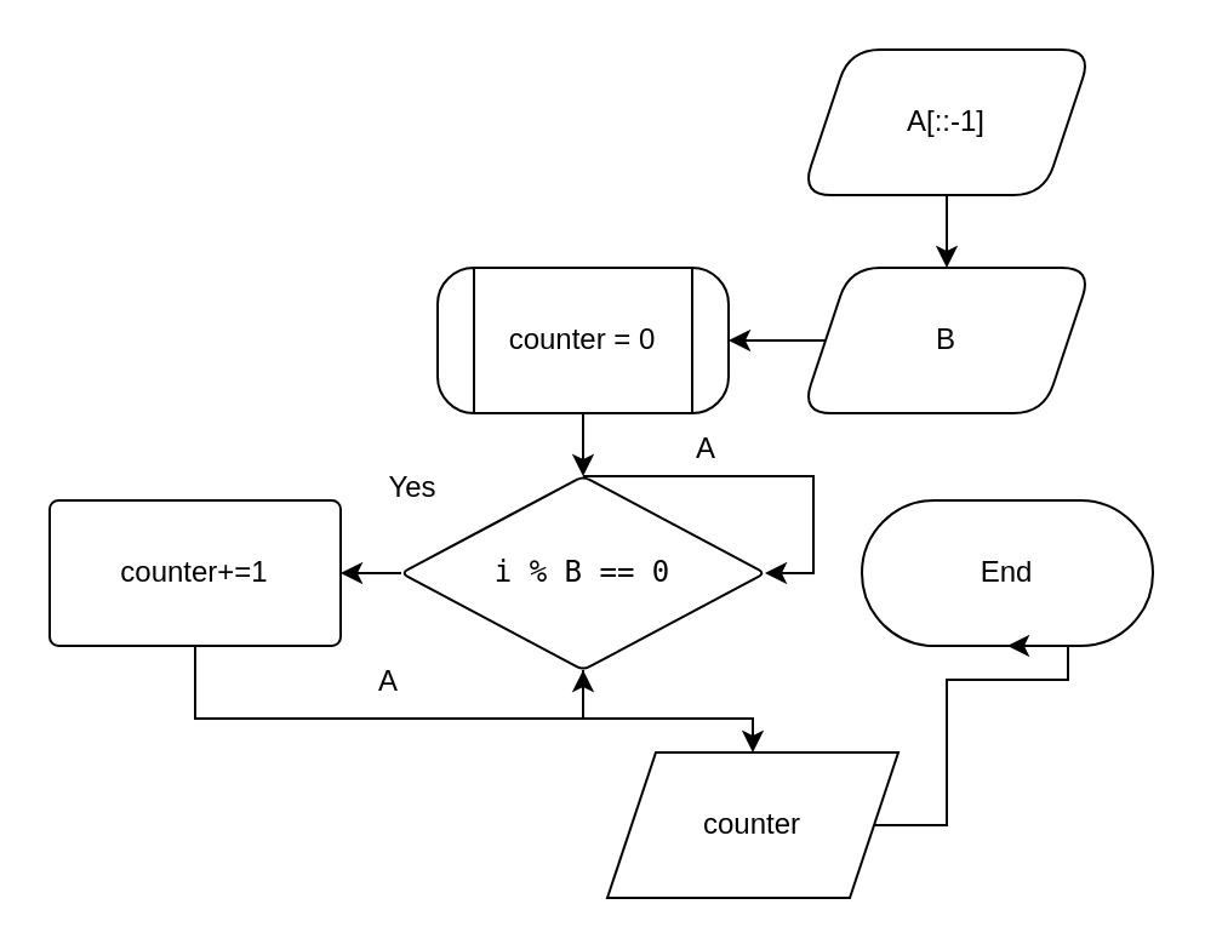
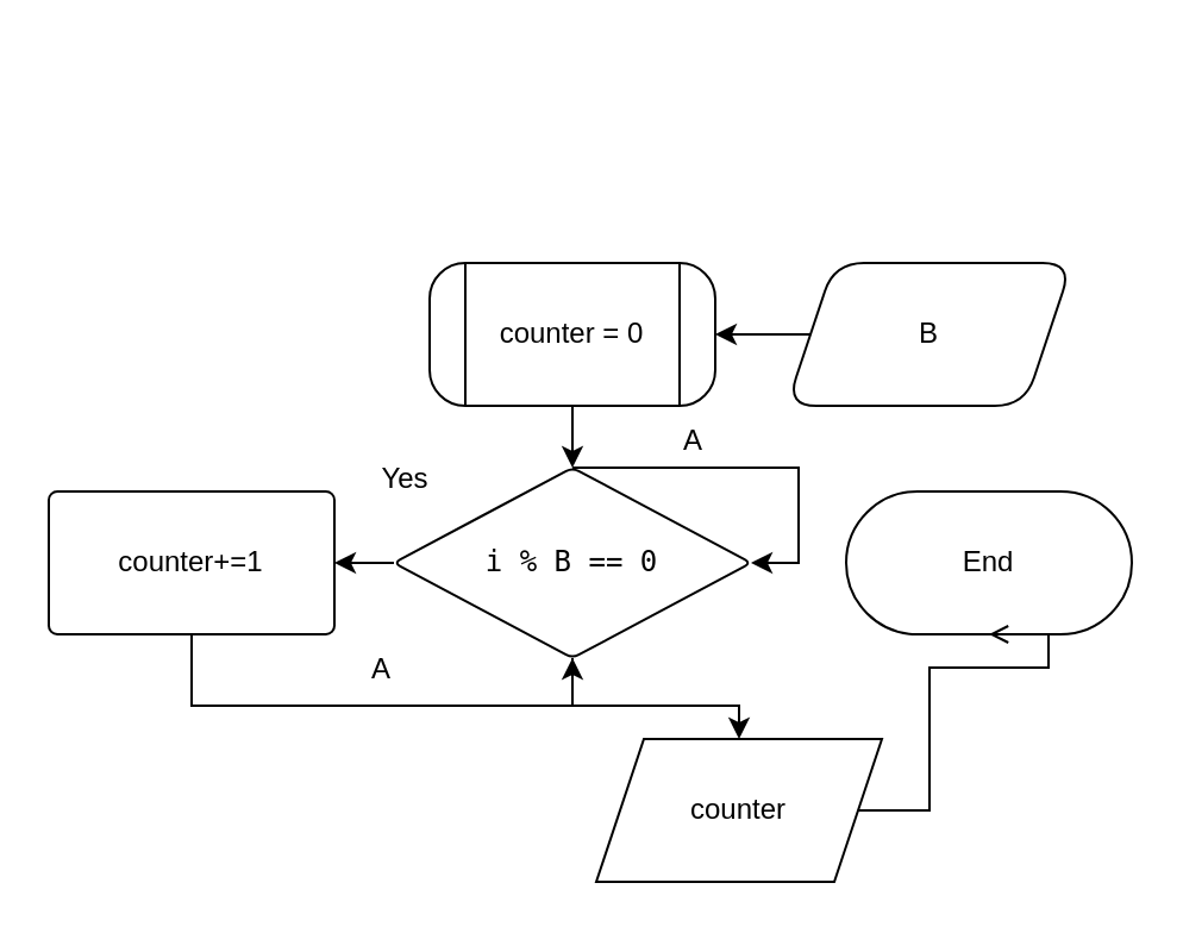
  <mxCell id="0" />
  <mxCell id="1" parent="0" />
  <mxCell id="2" value="End" style="rounded=1;whiteSpace=wrap;html=1;arcSize=50;" vertex="1" parent="1"><mxGeometry x="355" y="206" width="120" height="60" as="geometry" /></mxCell>
- <mxCell id="3" value="" style="edgeStyle=orthogonalEdgeStyle;rounded=0;orthogonalLoop=1;jettySize=auto;html=1;" edge="1" parent="1" source="4" target="6"><mxGeometry relative="1" as="geometry" /></mxCell>
- <mxCell id="4" value="A[::-1]" style="shape=parallelogram;perimeter=parallelogramPerimeter;whiteSpace=wrap;html=1;fixedSize=1;rounded=1;arcSize=25;" vertex="1" parent="1"><mxGeometry x="330" y="20" width="120" height="60" as="geometry" /></mxCell>
  <mxCell id="5" value="" style="edgeStyle=orthogonalEdgeStyle;rounded=0;orthogonalLoop=1;jettySize=auto;html=1;" edge="1" parent="1" source="6" target="8"><mxGeometry relative="1" as="geometry" /></mxCell>
  <mxCell id="6" value="B" style="shape=parallelogram;perimeter=parallelogramPerimeter;whiteSpace=wrap;html=1;fixedSize=1;rounded=1;arcSize=25;" vertex="1" parent="1"><mxGeometry x="330" y="110" width="120" height="60" as="geometry" /></mxCell>
  <mxCell id="7" value="" style="edgeStyle=orthogonalEdgeStyle;rounded=0;orthogonalLoop=1;jettySize=auto;html=1;" edge="1" parent="1" source="8" target="11"><mxGeometry relative="1" as="geometry" /></mxCell>
  <mxCell id="8" value="counter = 0" style="shape=process;whiteSpace=wrap;html=1;backgroundOutline=1;rounded=1;arcSize=25;" vertex="1" parent="1"><mxGeometry x="180" y="110" width="120" height="60" as="geometry" /></mxCell>
  <mxCell id="9" value="" style="edgeStyle=orthogonalEdgeStyle;rounded=0;orthogonalLoop=1;jettySize=auto;html=1;" edge="1" parent="1" source="11" target="13"><mxGeometry relative="1" as="geometry" /></mxCell>
  <mxCell id="10" style="edgeStyle=orthogonalEdgeStyle;rounded=0;orthogonalLoop=1;jettySize=auto;html=1;entryX=0.5;entryY=0;entryDx=0;entryDy=0;" edge="1" parent="1" source="11" target="19"><mxGeometry relative="1" as="geometry" /></mxCell>
  <mxCell id="11" value="&lt;div style=&quot;&quot;&gt;&lt;pre style=&quot;&quot;&gt;&lt;div style=&quot;&quot;&gt;&lt;pre style=&quot;&quot;&gt;i % B == 0&lt;/pre&gt;&lt;/div&gt;&lt;/pre&gt;&lt;/div&gt;" style="rhombus;whiteSpace=wrap;html=1;rounded=1;arcSize=6;" vertex="1" parent="1"><mxGeometry x="165" y="196" width="150" height="80" as="geometry" /></mxCell>
  <mxCell id="12" style="edgeStyle=orthogonalEdgeStyle;rounded=0;orthogonalLoop=1;jettySize=auto;html=1;entryX=0.5;entryY=1;entryDx=0;entryDy=0;exitX=0.5;exitY=1;exitDx=0;exitDy=0;" edge="1" parent="1" source="13" target="11"><mxGeometry relative="1" as="geometry"><Array as="points"><mxPoint x="80" y="296" /><mxPoint x="240" y="296" /></Array></mxGeometry></mxCell>
  <mxCell id="13" value="counter+=1" style="whiteSpace=wrap;html=1;rounded=1;arcSize=6;" vertex="1" parent="1"><mxGeometry x="20" y="206" width="120" height="60" as="geometry" /></mxCell>
  <mxCell id="14" value="Yes" style="text;html=1;align=center;verticalAlign=middle;whiteSpace=wrap;rounded=0;" vertex="1" parent="1"><mxGeometry x="140" y="186" width="60" height="30" as="geometry" /></mxCell>
  <mxCell id="15" style="edgeStyle=orthogonalEdgeStyle;rounded=0;orthogonalLoop=1;jettySize=auto;html=1;entryX=1;entryY=0.5;entryDx=0;entryDy=0;" edge="1" parent="1" source="11" target="11"><mxGeometry relative="1" as="geometry"><Array as="points"><mxPoint x="335" y="196" /><mxPoint x="335" y="236" /></Array></mxGeometry></mxCell>
  <mxCell id="16" value="A" style="text;html=1;align=center;verticalAlign=middle;whiteSpace=wrap;rounded=0;" vertex="1" parent="1"><mxGeometry x="130" y="266" width="60" height="30" as="geometry" /></mxCell>
  <mxCell id="17" value="A" style="text;html=1;align=center;verticalAlign=middle;whiteSpace=wrap;rounded=0;" vertex="1" parent="1"><mxGeometry x="261" y="170" width="60" height="30" as="geometry" /></mxCell>
- <mxCell id="18" style="edgeStyle=orthogonalEdgeStyle;rounded=0;orthogonalLoop=1;jettySize=auto;html=1;entryX=0.5;entryY=1;entryDx=0;entryDy=0;" edge="1" parent="1" source="19" target="2"><mxGeometry relative="1" as="geometry"><mxPoint x="460" y="310" as="targetPoint" /><Array as="points"><mxPoint x="390" y="340" /><mxPoint x="390" y="280" /><mxPoint x="440" y="280" /></Array></mxGeometry></mxCell>
+ <mxCell id="18" style="edgeStyle=orthogonalEdgeStyle;rounded=0;orthogonalLoop=1;jettySize=auto;html=1;entryX=0.5;entryY=1;entryDx=0;entryDy=0;endArrow=open;" edge="1" parent="1" source="19" target="2"><mxGeometry relative="1" as="geometry"><mxPoint x="460" y="310" as="targetPoint" /><Array as="points"><mxPoint x="390" y="340" /><mxPoint x="390" y="280" /><mxPoint x="440" y="280" /></Array></mxGeometry></mxCell>
  <mxCell id="19" value="counter" style="shape=parallelogram;perimeter=parallelogramPerimeter;whiteSpace=wrap;html=1;fixedSize=1;" vertex="1" parent="1"><mxGeometry x="250" y="310" width="120" height="60" as="geometry" /></mxCell>
